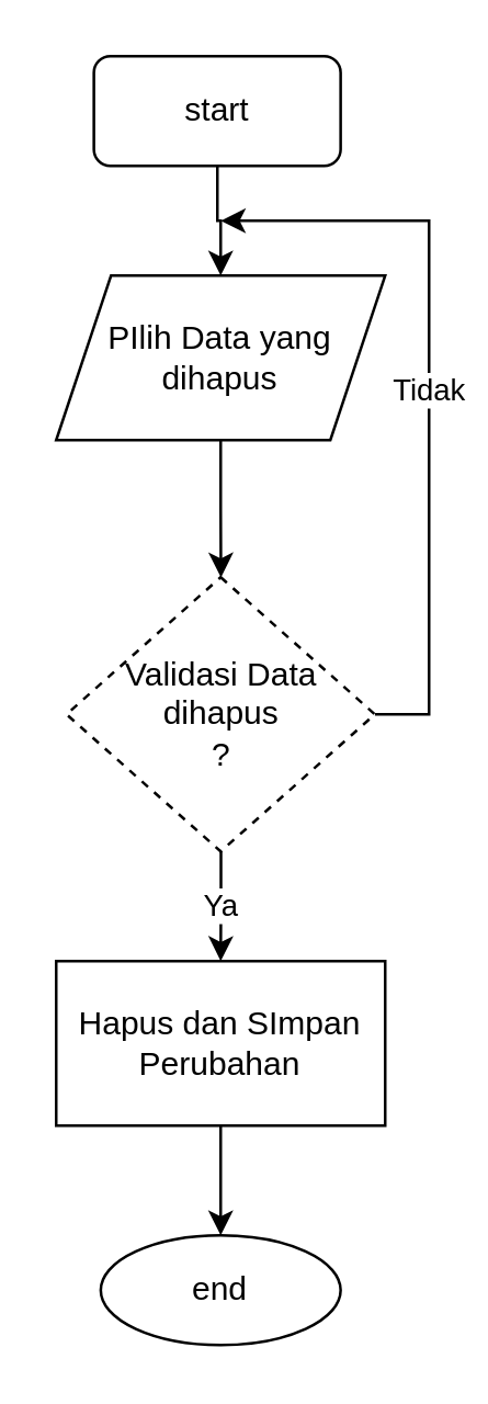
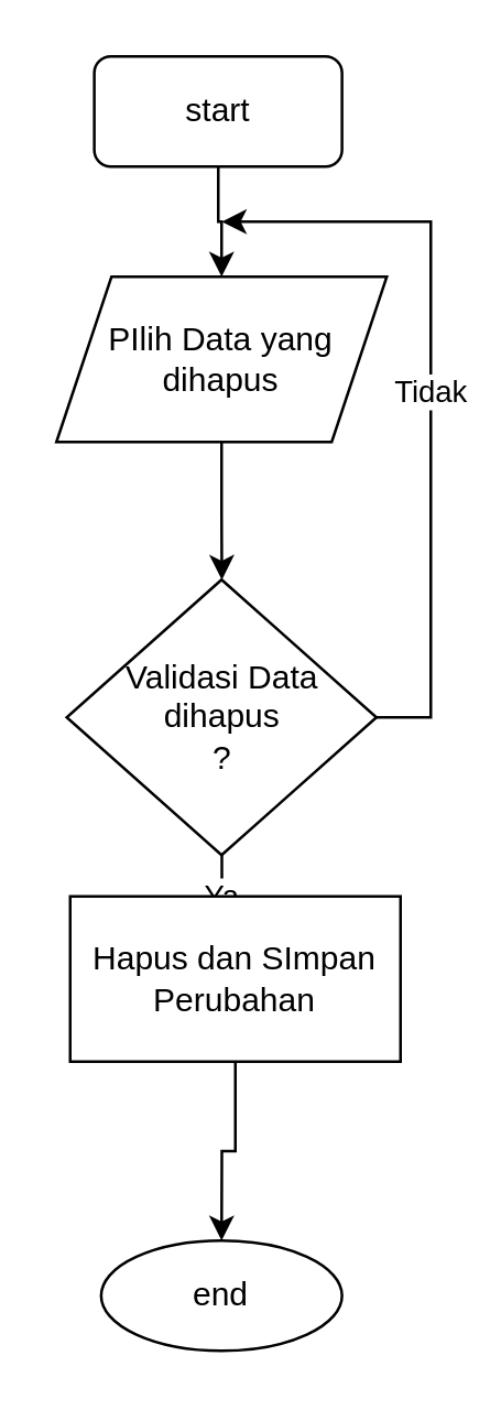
  <mxCell id="0" />
  <mxCell id="1" parent="0" />
  <mxCell id="2" style="edgeStyle=orthogonalEdgeStyle;rounded=0;orthogonalLoop=1;jettySize=auto;html=1;" edge="1" parent="1" source="3" target="5"><mxGeometry relative="1" as="geometry"><mxPoint x="80" y="130" as="targetPoint" /></mxGeometry></mxCell>
  <mxCell id="3" value="start" style="whiteSpace=wrap;html=1;rounded=1;" vertex="1" parent="1"><mxGeometry x="33.75" y="20" width="90" height="40" as="geometry" /></mxCell>
  <mxCell id="4" style="edgeStyle=orthogonalEdgeStyle;rounded=0;orthogonalLoop=1;jettySize=auto;html=1;" edge="1" parent="1" source="5" target="8"><mxGeometry relative="1" as="geometry"><mxPoint x="80" y="220" as="targetPoint" /></mxGeometry></mxCell>
  <mxCell id="5" value="PIlih Data yang dihapus" style="shape=parallelogram;perimeter=parallelogramPerimeter;whiteSpace=wrap;html=1;fixedSize=1;" vertex="1" parent="1"><mxGeometry x="20" y="100" width="120" height="60" as="geometry" /></mxCell>
  <mxCell id="6" value="Ya" style="edgeStyle=orthogonalEdgeStyle;rounded=0;orthogonalLoop=1;jettySize=auto;html=1;" edge="1" parent="1" source="8" target="10"><mxGeometry relative="1" as="geometry"><mxPoint x="80" y="370" as="targetPoint" /></mxGeometry></mxCell>
  <mxCell id="7" value="Tidak" style="edgeStyle=orthogonalEdgeStyle;rounded=0;orthogonalLoop=1;jettySize=auto;html=1;exitX=1;exitY=0.5;exitDx=0;exitDy=0;" edge="1" parent="1" source="8"><mxGeometry relative="1" as="geometry"><mxPoint x="80" y="80" as="targetPoint" /><Array as="points"><mxPoint x="156" y="260" /><mxPoint x="156" y="80" /></Array></mxGeometry></mxCell>
- <mxCell id="8" value="Validasi Data dihapus&lt;br&gt;?" style="rhombus;whiteSpace=wrap;html=1;dashed=1;" vertex="1" parent="1"><mxGeometry x="23.75" y="210" width="112.5" height="100" as="geometry" /></mxCell>
+ <mxCell id="8" value="Validasi Data dihapus&lt;br&gt;?" style="rhombus;whiteSpace=wrap;html=1;" vertex="1" parent="1"><mxGeometry x="23.75" y="210" width="112.5" height="100" as="geometry" /></mxCell>
  <mxCell id="9" style="edgeStyle=orthogonalEdgeStyle;rounded=0;orthogonalLoop=1;jettySize=auto;html=1;" edge="1" parent="1" source="10" target="11"><mxGeometry relative="1" as="geometry"><mxPoint x="80" y="450" as="targetPoint" /></mxGeometry></mxCell>
- <mxCell id="10" value="Hapus dan SImpan Perubahan" style="rounded=0;whiteSpace=wrap;html=1;" vertex="1" parent="1"><mxGeometry x="20" y="350" width="120" height="60" as="geometry" /></mxCell>
+ <mxCell id="10" value="Hapus dan SImpan Perubahan" style="rounded=0;whiteSpace=wrap;html=1;" vertex="1" parent="1"><mxGeometry x="25" y="325" width="120" height="60" as="geometry" /></mxCell>
  <mxCell id="11" value="end" style="ellipse;whiteSpace=wrap;html=1;" vertex="1" parent="1"><mxGeometry x="36.25" y="450" width="87.5" height="40" as="geometry" /></mxCell>
